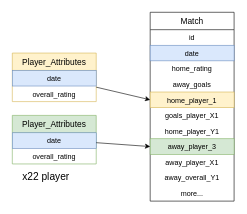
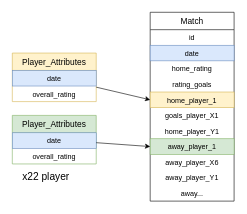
  <mxCell id="0" />
  <mxCell id="1" parent="0" />
  <mxCell id="2" value="Match" style="swimlane;fontStyle=0;childLayout=stackLayout;horizontal=1;startSize=29;fillColor=none;horizontalStack=0;resizeParent=1;resizeParentMax=0;resizeLast=0;collapsible=1;marginBottom=0;swimlaneFillColor=#ffffff;align=center;fontSize=14;" parent="1" vertex="1"><mxGeometry x="250" y="20" width="140" height="315" as="geometry" /></mxCell>
  <mxCell id="3" value="id" style="text;strokeColor=none;fillColor=none;spacingLeft=4;spacingRight=4;overflow=hidden;rotatable=0;points=[[0,0.5],[1,0.5]];portConstraint=eastwest;fontSize=12;align=center;" parent="2" vertex="1"><mxGeometry y="29" width="140" height="26" as="geometry" /></mxCell>
  <mxCell id="4" value="date" style="text;strokeColor=#6c8ebf;fillColor=#dae8fc;spacingLeft=4;spacingRight=4;overflow=hidden;rotatable=0;points=[[0,0.5],[1,0.5]];portConstraint=eastwest;fontSize=12;align=center;" parent="2" vertex="1"><mxGeometry y="55" width="140" height="26" as="geometry" /></mxCell>
  <mxCell id="5" value="home_rating" style="text;strokeColor=none;fillColor=none;spacingLeft=4;spacingRight=4;overflow=hidden;rotatable=0;points=[[0,0.5],[1,0.5]];portConstraint=eastwest;fontSize=12;align=center;" parent="2" vertex="1"><mxGeometry y="81" width="140" height="26" as="geometry" /></mxCell>
- <mxCell id="6" value="away_goals" style="text;strokeColor=none;fillColor=none;spacingLeft=4;spacingRight=4;overflow=hidden;rotatable=0;points=[[0,0.5],[1,0.5]];portConstraint=eastwest;fontSize=12;align=center;" parent="2" vertex="1"><mxGeometry y="107" width="140" height="26" as="geometry" /></mxCell>
+ <mxCell id="6" value="rating_goals" style="text;strokeColor=none;fillColor=none;spacingLeft=4;spacingRight=4;overflow=hidden;rotatable=0;points=[[0,0.5],[1,0.5]];portConstraint=eastwest;fontSize=12;align=center;" parent="2" vertex="1"><mxGeometry y="107" width="140" height="26" as="geometry" /></mxCell>
  <mxCell id="7" value="home_player_1" style="text;strokeColor=#d6b656;fillColor=#fff2cc;spacingLeft=4;spacingRight=4;overflow=hidden;rotatable=0;points=[[0,0.5],[1,0.5]];portConstraint=eastwest;fontSize=12;align=center;" parent="2" vertex="1"><mxGeometry y="133" width="140" height="26" as="geometry" /></mxCell>
  <mxCell id="8" value="goals_player_X1" style="text;strokeColor=none;fillColor=none;spacingLeft=4;spacingRight=4;overflow=hidden;rotatable=0;points=[[0,0.5],[1,0.5]];portConstraint=eastwest;fontSize=12;align=center;" parent="2" vertex="1"><mxGeometry y="159" width="140" height="26" as="geometry" /></mxCell>
  <mxCell id="9" value="home_player_Y1" style="text;strokeColor=none;fillColor=none;spacingLeft=4;spacingRight=4;overflow=hidden;rotatable=0;points=[[0,0.5],[1,0.5]];portConstraint=eastwest;fontSize=12;align=center;" parent="2" vertex="1"><mxGeometry y="185" width="140" height="26" as="geometry" /></mxCell>
- <mxCell id="10" value="away_player_3" style="text;strokeColor=#82b366;fillColor=#d5e8d4;spacingLeft=4;spacingRight=4;overflow=hidden;rotatable=0;points=[[0,0.5],[1,0.5]];portConstraint=eastwest;fontSize=12;align=center;" parent="2" vertex="1"><mxGeometry y="211" width="140" height="26" as="geometry" /></mxCell>
- <mxCell id="11" value="away_player_X1" style="text;strokeColor=none;fillColor=none;spacingLeft=4;spacingRight=4;overflow=hidden;rotatable=0;points=[[0,0.5],[1,0.5]];portConstraint=eastwest;fontSize=12;align=center;" parent="2" vertex="1"><mxGeometry y="237" width="140" height="26" as="geometry" /></mxCell>
- <mxCell id="12" value="away_overall_Y1" style="text;strokeColor=none;fillColor=none;spacingLeft=4;spacingRight=4;overflow=hidden;rotatable=0;points=[[0,0.5],[1,0.5]];portConstraint=eastwest;fontSize=12;align=center;" parent="2" vertex="1"><mxGeometry y="263" width="140" height="26" as="geometry" /></mxCell>
- <mxCell id="13" value="more..." style="text;strokeColor=none;fillColor=none;spacingLeft=4;spacingRight=4;overflow=hidden;rotatable=0;points=[[0,0.5],[1,0.5]];portConstraint=eastwest;fontSize=12;align=center;" parent="2" vertex="1"><mxGeometry y="289" width="140" height="26" as="geometry" /></mxCell>
+ <mxCell id="10" value="away_player_1" style="text;strokeColor=#82b366;fillColor=#d5e8d4;spacingLeft=4;spacingRight=4;overflow=hidden;rotatable=0;points=[[0,0.5],[1,0.5]];portConstraint=eastwest;fontSize=12;align=center;" parent="2" vertex="1"><mxGeometry y="211" width="140" height="26" as="geometry" /></mxCell>
+ <mxCell id="11" value="away_player_X6" style="text;strokeColor=none;fillColor=none;spacingLeft=4;spacingRight=4;overflow=hidden;rotatable=0;points=[[0,0.5],[1,0.5]];portConstraint=eastwest;fontSize=12;align=center;" parent="2" vertex="1"><mxGeometry y="237" width="140" height="26" as="geometry" /></mxCell>
+ <mxCell id="12" value="away_player_Y1" style="text;strokeColor=none;fillColor=none;spacingLeft=4;spacingRight=4;overflow=hidden;rotatable=0;points=[[0,0.5],[1,0.5]];portConstraint=eastwest;fontSize=12;align=center;" parent="2" vertex="1"><mxGeometry y="263" width="140" height="26" as="geometry" /></mxCell>
+ <mxCell id="13" value="away..." style="text;strokeColor=none;fillColor=none;spacingLeft=4;spacingRight=4;overflow=hidden;rotatable=0;points=[[0,0.5],[1,0.5]];portConstraint=eastwest;fontSize=12;align=center;" parent="2" vertex="1"><mxGeometry y="289" width="140" height="26" as="geometry" /></mxCell>
  <mxCell id="14" value="Player_Attributes" style="swimlane;fontStyle=0;childLayout=stackLayout;horizontal=1;startSize=29;fillColor=#fff2cc;horizontalStack=0;resizeParent=1;resizeParentMax=0;resizeLast=0;collapsible=1;marginBottom=0;swimlaneFillColor=#ffffff;align=center;fontSize=14;strokeColor=#d6b656;" vertex="1" parent="1"><mxGeometry x="20" y="88" width="140" height="81" as="geometry" /></mxCell>
  <mxCell id="15" value="date" style="text;strokeColor=#6c8ebf;fillColor=#dae8fc;spacingLeft=4;spacingRight=4;overflow=hidden;rotatable=0;points=[[0,0.5],[1,0.5]];portConstraint=eastwest;fontSize=12;align=center;" vertex="1" parent="14"><mxGeometry y="29" width="140" height="26" as="geometry" /></mxCell>
  <mxCell id="16" value="overall_rating" style="text;strokeColor=none;fillColor=none;spacingLeft=4;spacingRight=4;overflow=hidden;rotatable=0;points=[[0,0.5],[1,0.5]];portConstraint=eastwest;fontSize=12;align=center;" vertex="1" parent="14"><mxGeometry y="55" width="140" height="26" as="geometry" /></mxCell>
  <mxCell id="17" value="Player_Attributes" style="swimlane;fontStyle=0;childLayout=stackLayout;horizontal=1;startSize=29;fillColor=#d5e8d4;horizontalStack=0;resizeParent=1;resizeParentMax=0;resizeLast=0;collapsible=1;marginBottom=0;swimlaneFillColor=#ffffff;align=center;fontSize=14;strokeColor=#82b366;" vertex="1" parent="1"><mxGeometry x="20" y="192" width="140" height="81" as="geometry" /></mxCell>
  <mxCell id="18" value="date" style="text;strokeColor=#6c8ebf;fillColor=#dae8fc;spacingLeft=4;spacingRight=4;overflow=hidden;rotatable=0;points=[[0,0.5],[1,0.5]];portConstraint=eastwest;fontSize=12;align=center;" vertex="1" parent="17"><mxGeometry y="29" width="140" height="26" as="geometry" /></mxCell>
  <mxCell id="19" value="overall_rating" style="text;strokeColor=none;fillColor=none;spacingLeft=4;spacingRight=4;overflow=hidden;rotatable=0;points=[[0,0.5],[1,0.5]];portConstraint=eastwest;fontSize=12;align=center;" vertex="1" parent="17"><mxGeometry y="55" width="140" height="26" as="geometry" /></mxCell>
  <mxCell id="20" value="" style="endArrow=classic;html=1;entryX=0;entryY=0.5;entryDx=0;entryDy=0;" edge="1" parent="1" source="14" target="7"><mxGeometry width="50" height="50" relative="1" as="geometry"><mxPoint x="50" y="411" as="sourcePoint" /><mxPoint x="100" y="361" as="targetPoint" /></mxGeometry></mxCell>
  <mxCell id="21" value="" style="endArrow=classic;html=1;entryX=0;entryY=0.5;entryDx=0;entryDy=0;" edge="1" parent="1" source="17" target="10"><mxGeometry width="50" height="50" relative="1" as="geometry"><mxPoint x="110" y="391" as="sourcePoint" /><mxPoint x="160" y="341" as="targetPoint" /></mxGeometry></mxCell>
  <mxCell id="22" value="&lt;font style=&quot;font-size: 17px&quot;&gt;x22 player&lt;/font&gt;" style="text;html=1;resizable=0;points=[];autosize=1;align=left;verticalAlign=top;spacingTop=-4;" vertex="1" parent="1"><mxGeometry x="35" y="283" width="90" height="20" as="geometry" /></mxCell>
